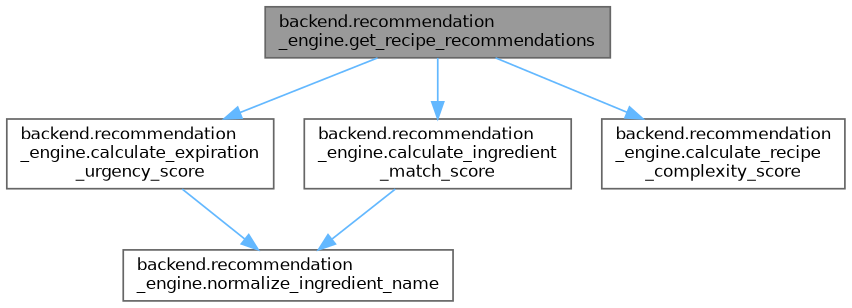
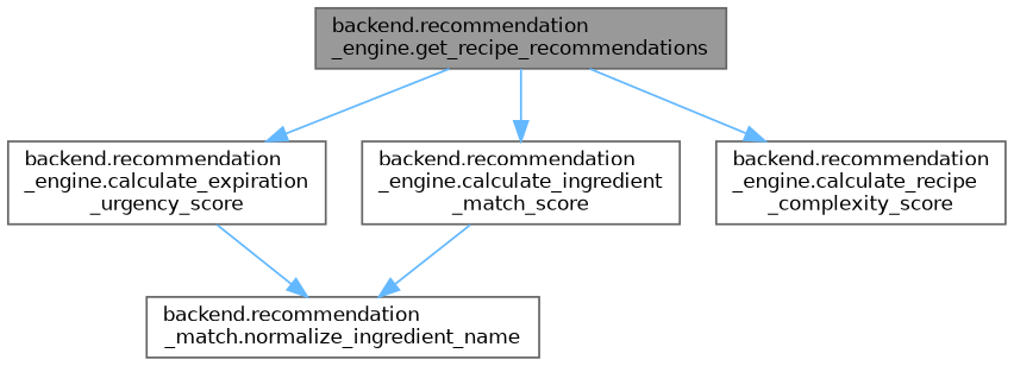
  digraph {
    rankdir=TB
    node [color=grey40 fillcolor=white fontname=Helvetica fontsize=10 shape=box style=filled]
    edge [color=steelblue1 fontname=Helvetica fontsize=10 labelfontname=Helvetica labelfontsize=10 style=solid]
    n1 [color=gray40 fillcolor=grey60 fontcolor=black height=0.2 label="backend.recommendation\l_engine.get_recipe_recommendations" width=0.4]
    n2 [height=0.2 label="backend.recommendation\l_engine.calculate_expiration\l_urgency_score" width=0.4]
    n3 [height=0.2 label="backend.recommendation\l_engine.calculate_ingredient\l_match_score" width=0.4]
    n4 [height=0.2 label="backend.recommendation\l_engine.calculate_recipe\l_complexity_score" width=0.4]
-   n5 [height=0.2 label="backend.recommendation\l_engine.normalize_ingredient_name" width=0.4]
+   n5 [height=0.2 label="backend.recommendation\l_match.normalize_ingredient_name" width=0.4]
    n1 -> n2
    n1 -> n3
    n1 -> n4
    n2 -> n5
    n3 -> n5
  }
